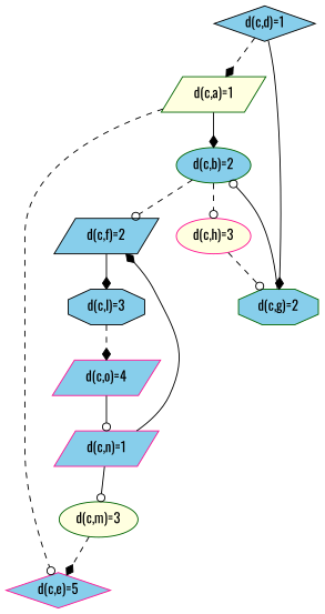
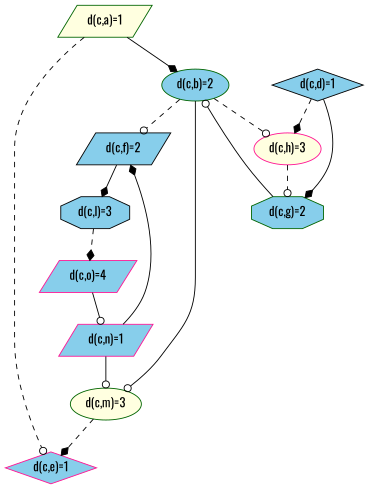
  digraph {
    fontname=Oswald
    node [color=deeppink fillcolor=skyblue fontname=Oswald shape=parallelogram style=filled]
    edge [arrowhead=odot fontname=Oswald style=solid]
-   n1 [label="d(c,e)=5" shape=diamond]
+   n1 [label="d(c,e)=1" shape=diamond]
    n2 [color=darkgreen fillcolor=lightyellow label="d(c,a)=1"]
    n3 [color=darkgreen label="d(c,b)=2" shape=ellipse]
    n4 [color=black label="d(c,d)=1" shape=diamond]
    n5 [color=darkgreen label="d(c,g)=2" shape=octagon]
    n6 [color=black label="d(c,f)=2"]
    n7 [color=darkgreen fillcolor=lightyellow label="d(c,m)=3" shape=ellipse]
    n8 [fillcolor=lightyellow label="d(c,h)=3" shape=ellipse]
    n9 [color=black label="d(c,l)=3" shape=octagon]
    n10 [label="d(c,o)=4"]
    n11 [label="d(c,n)=1"]
    n2 -> n1 [style=dashed]
    n2 -> n3 [arrowhead=diamond]
    n3 -> n6 [style=dashed]
+   n3 -> n7
    n3 -> n8 [style=dashed]
-   n4 -> n2 [arrowhead=diamond style=dashed]
+   n4 -> n8 [arrowhead=diamond style=dashed]
    n4 -> n5 [arrowhead=diamond]
    n5 -> n3
    n6 -> n9 [arrowhead=diamond]
    n7 -> n1 [arrowhead=diamond style=dashed]
    n8 -> n5 [style=dashed]
    n9 -> n10 [arrowhead=diamond style=dashed]
    n10 -> n11
    n11 -> n6 [arrowhead=diamond]
    n11 -> n7
  }
